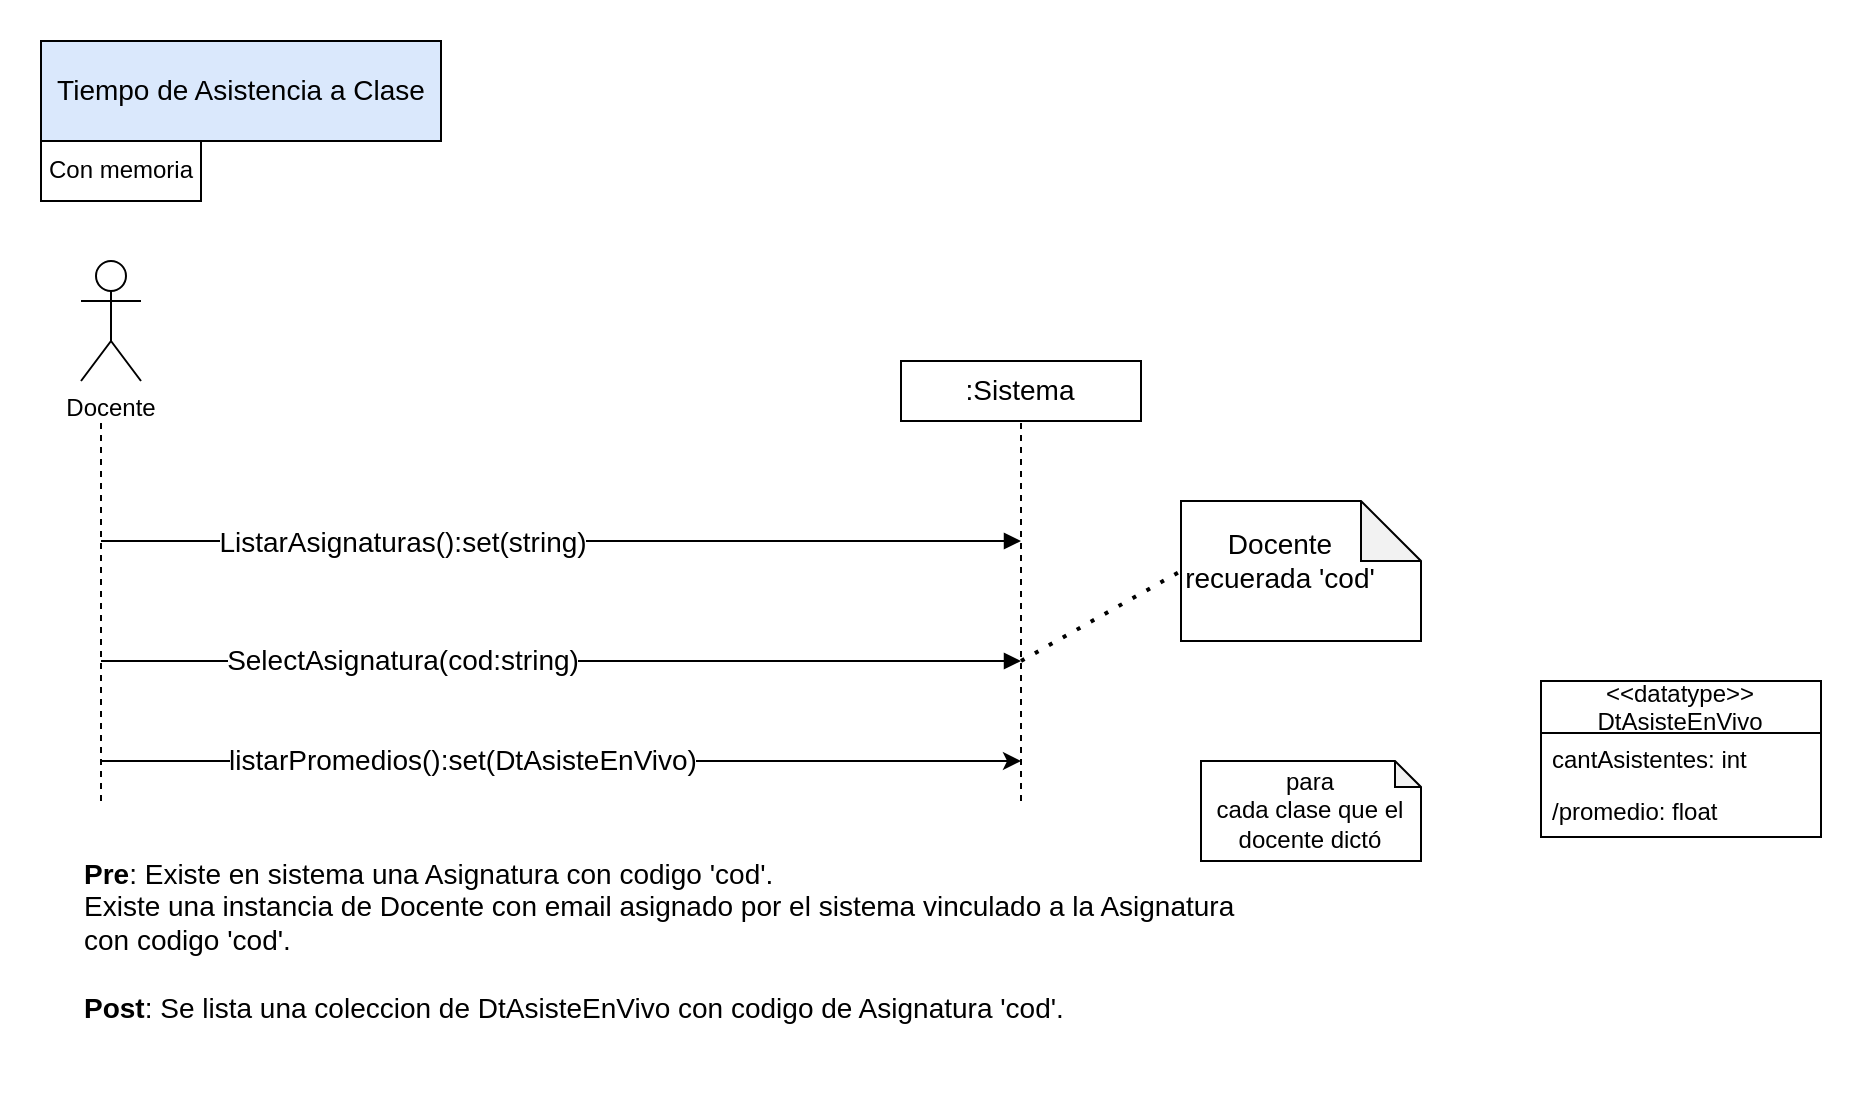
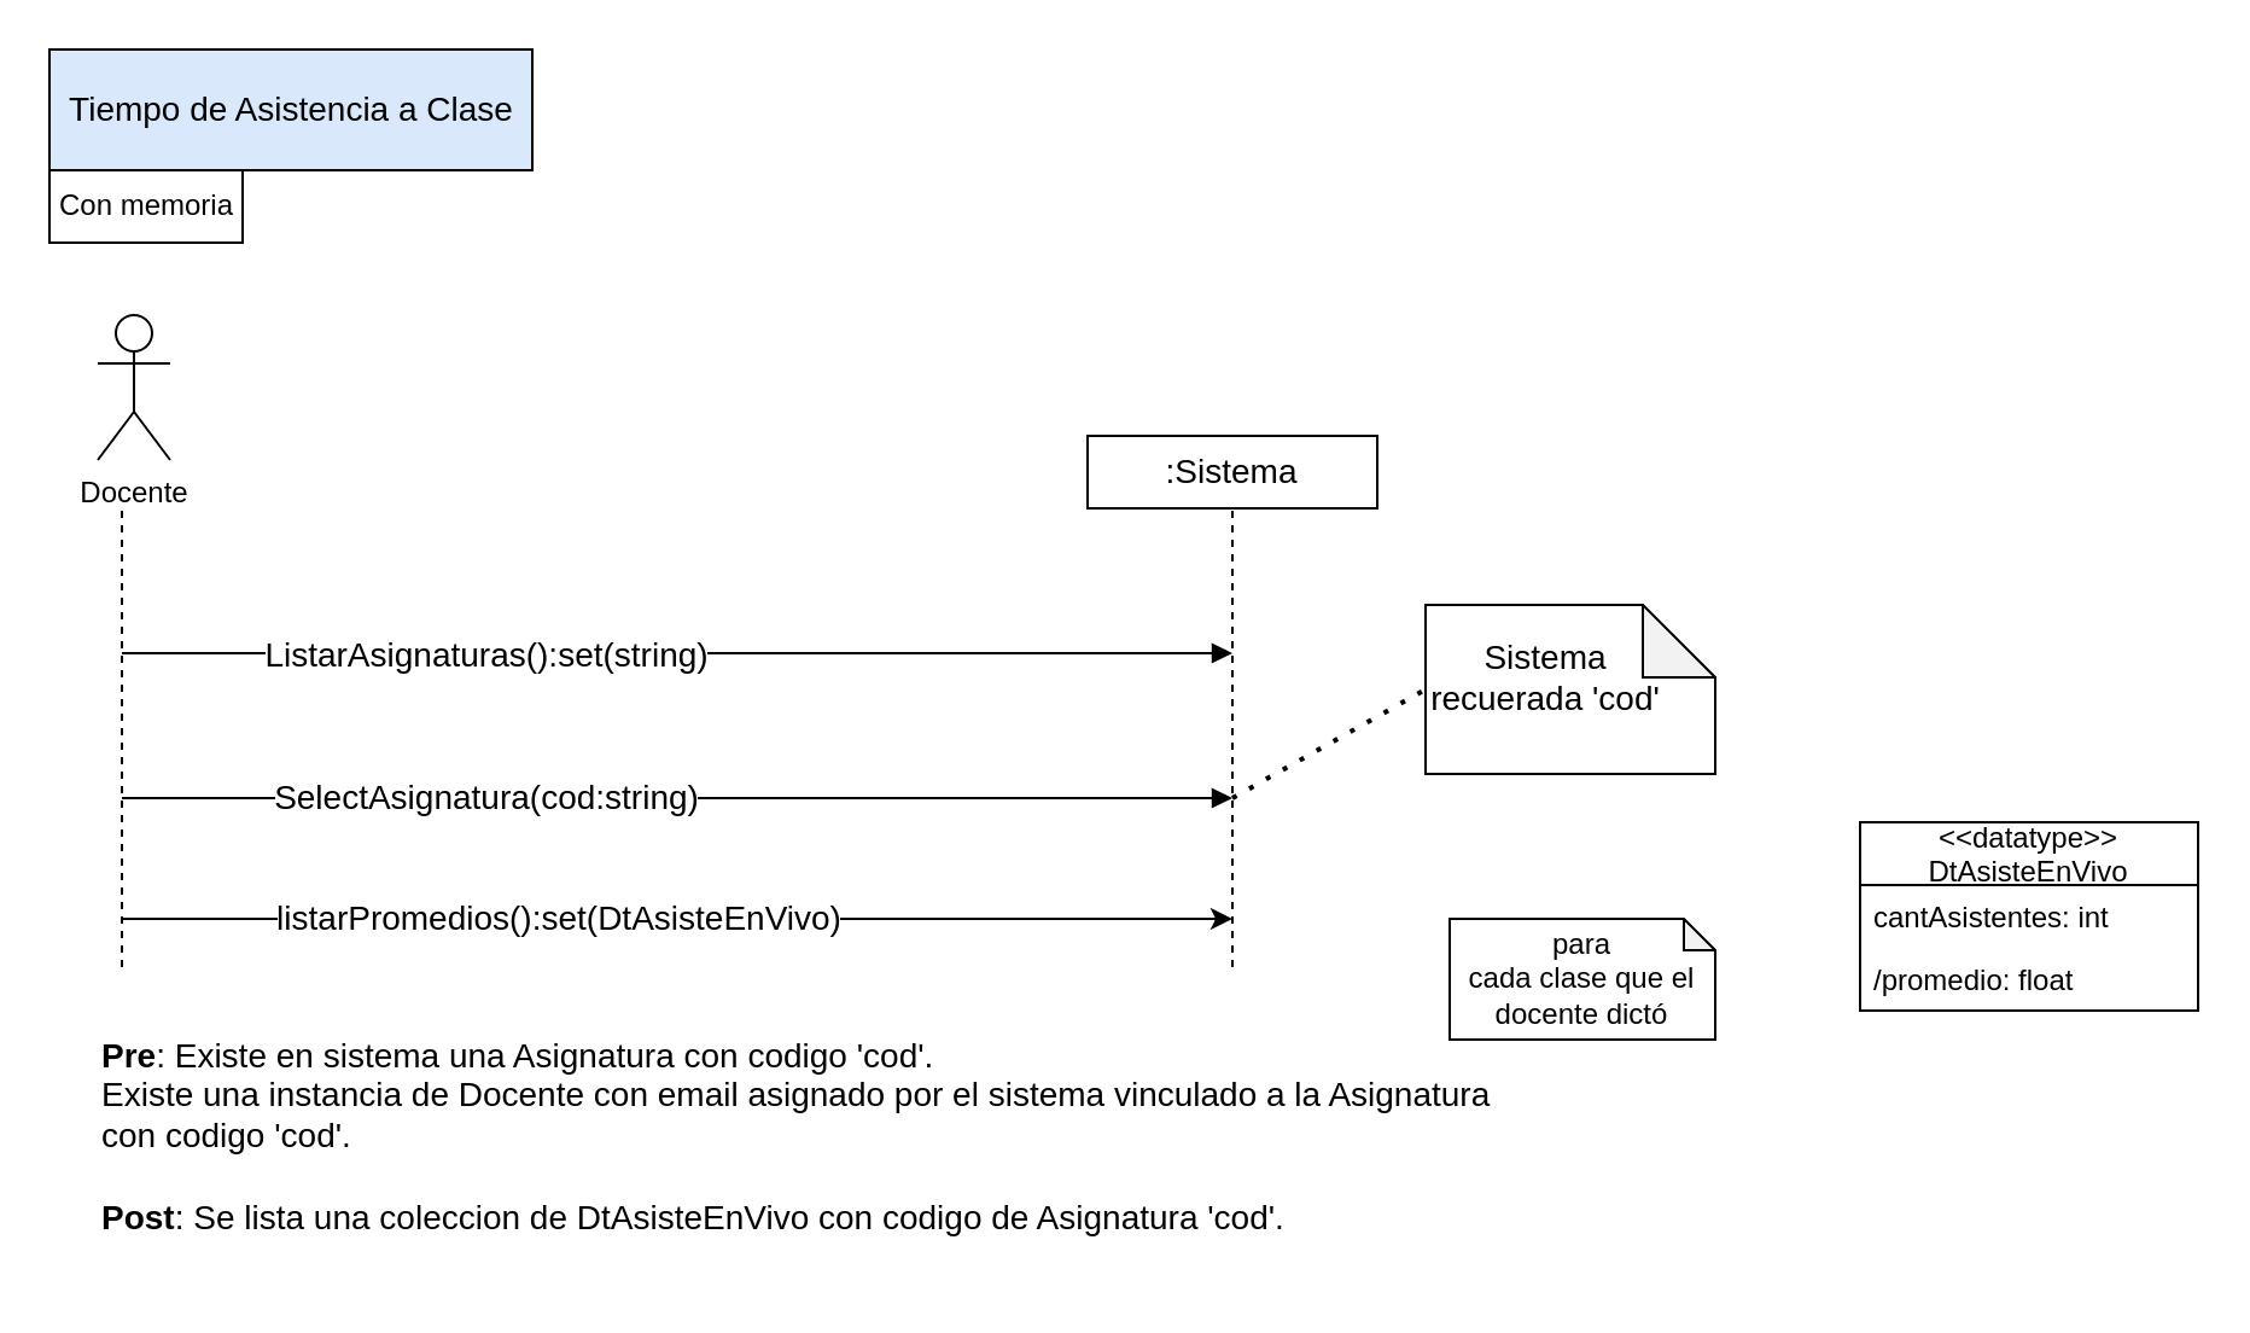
  <mxCell id="0" />
  <mxCell id="1" parent="0" />
  <mxCell id="2" value="Docente" style="shape=umlActor;verticalLabelPosition=bottom;verticalAlign=top;html=1;" parent="1" vertex="1"><mxGeometry x="40" y="130" width="30" height="60" as="geometry" /></mxCell>
  <mxCell id="3" value="" style="html=1;verticalAlign=bottom;endArrow=block;" parent="1" edge="1"><mxGeometry width="80" relative="1" as="geometry"><mxPoint x="50" y="270" as="sourcePoint" /><mxPoint x="510" y="270" as="targetPoint" /></mxGeometry></mxCell>
  <mxCell id="4" value="ListarAsignaturas():set(string)" style="edgeLabel;html=1;align=center;verticalAlign=middle;resizable=0;points=[];fontSize=14;" parent="3" vertex="1" connectable="0"><mxGeometry x="0.168" y="1" relative="1" as="geometry"><mxPoint x="-119" y="1" as="offset" /></mxGeometry></mxCell>
  <mxCell id="5" value="" style="html=1;verticalAlign=bottom;endArrow=block;" parent="1" edge="1"><mxGeometry width="80" relative="1" as="geometry"><mxPoint x="50" y="330" as="sourcePoint" /><mxPoint x="510" y="330" as="targetPoint" /></mxGeometry></mxCell>
  <mxCell id="6" value="SelectAsignatura(cod:string)" style="edgeLabel;html=1;align=center;verticalAlign=middle;resizable=0;points=[];fontSize=14;" parent="5" vertex="1" connectable="0"><mxGeometry x="0.168" y="1" relative="1" as="geometry"><mxPoint x="-119" as="offset" /></mxGeometry></mxCell>
  <mxCell id="7" value="" style="endArrow=none;dashed=1;html=1;fontSize=14;" parent="1" edge="1"><mxGeometry width="50" height="50" relative="1" as="geometry"><mxPoint x="50" y="400" as="sourcePoint" /><mxPoint x="50" y="210" as="targetPoint" /></mxGeometry></mxCell>
  <mxCell id="8" value="" style="rounded=0;whiteSpace=wrap;html=1;fontSize=14;" parent="1" vertex="1"><mxGeometry x="450" y="180" width="120" height="30" as="geometry" /></mxCell>
  <mxCell id="9" value=":Sistema" style="text;html=1;strokeColor=none;fillColor=none;align=center;verticalAlign=middle;whiteSpace=wrap;rounded=0;fontSize=14;" parent="1" vertex="1"><mxGeometry x="490" y="185" width="40" height="20" as="geometry" /></mxCell>
  <mxCell id="10" value="" style="endArrow=none;dashed=1;html=1;fontSize=14;" parent="1" edge="1"><mxGeometry width="50" height="50" relative="1" as="geometry"><mxPoint x="510" y="400" as="sourcePoint" /><mxPoint x="510" y="210" as="targetPoint" /></mxGeometry></mxCell>
  <mxCell id="11" value="" style="shape=note;whiteSpace=wrap;html=1;backgroundOutline=1;darkOpacity=0.05;fontSize=14;" parent="1" vertex="1"><mxGeometry x="590" y="250" width="120" height="70" as="geometry" /></mxCell>
- <mxCell id="12" value="Docente recuerada 'cod'" style="text;html=1;strokeColor=none;fillColor=none;align=center;verticalAlign=middle;whiteSpace=wrap;rounded=0;fontSize=14;" parent="1" vertex="1"><mxGeometry x="590" y="270" width="100" height="20" as="geometry" /></mxCell>
+ <mxCell id="12" value="Sistema recuerada 'cod'" style="text;html=1;strokeColor=none;fillColor=none;align=center;verticalAlign=middle;whiteSpace=wrap;rounded=0;fontSize=14;" parent="1" vertex="1"><mxGeometry x="590" y="270" width="100" height="20" as="geometry" /></mxCell>
  <mxCell id="13" value="" style="endArrow=none;dashed=1;html=1;dashPattern=1 3;strokeWidth=2;fontSize=14;entryX=0;entryY=0.5;entryDx=0;entryDy=0;entryPerimeter=0;" parent="1" target="11" edge="1"><mxGeometry width="50" height="50" relative="1" as="geometry"><mxPoint x="510" y="330" as="sourcePoint" /><mxPoint x="560" y="280" as="targetPoint" /></mxGeometry></mxCell>
  <mxCell id="14" value="&lt;b&gt;Pre&lt;/b&gt;&lt;span&gt;: Existe en sistema una Asignatura con codigo 'cod'.&lt;/span&gt;&lt;br&gt;&lt;span&gt;Existe una instancia de Docente con email asignado por el sistema vinculado a la Asignatura con codigo 'cod'.&lt;/span&gt;&lt;br&gt;&lt;br&gt;&lt;b&gt;Post&lt;/b&gt;: Se lista una coleccion de DtAsisteEnVivo con codigo de Asignatura 'cod'." style="text;html=1;strokeColor=none;fillColor=none;align=left;verticalAlign=middle;whiteSpace=wrap;rounded=0;fontSize=14;" parent="1" vertex="1"><mxGeometry x="40" y="410" width="600" height="120" as="geometry" /></mxCell>
  <mxCell id="15" value="&lt;&lt;datatype&gt;&gt;&#10;DtAsisteEnVivo" style="swimlane;fontStyle=0;childLayout=stackLayout;horizontal=1;startSize=26;fillColor=none;horizontalStack=0;resizeParent=1;resizeParentMax=0;resizeLast=0;collapsible=1;marginBottom=0;" parent="1" vertex="1"><mxGeometry x="770" y="340" width="140" height="78" as="geometry" /></mxCell>
  <mxCell id="16" value="cantAsistentes: int" style="text;strokeColor=none;fillColor=none;align=left;verticalAlign=top;spacingLeft=4;spacingRight=4;overflow=hidden;rotatable=0;points=[[0,0.5],[1,0.5]];portConstraint=eastwest;" parent="15" vertex="1"><mxGeometry y="26" width="140" height="26" as="geometry" /></mxCell>
  <mxCell id="17" value="/promedio: float" style="text;strokeColor=none;fillColor=none;align=left;verticalAlign=top;spacingLeft=4;spacingRight=4;overflow=hidden;rotatable=0;points=[[0,0.5],[1,0.5]];portConstraint=eastwest;" parent="15" vertex="1"><mxGeometry y="52" width="140" height="26" as="geometry" /></mxCell>
  <mxCell id="18" value="&lt;span style=&quot;font-size: 14px ; text-align: left&quot;&gt;Tiempo de Asistencia a Clase&lt;/span&gt;" style="html=1;fillColor=#dae8fc;" parent="1" vertex="1"><mxGeometry x="20" y="20" width="200" height="50" as="geometry" /></mxCell>
  <mxCell id="19" value="Con memoria" style="html=1;" parent="1" vertex="1"><mxGeometry x="20" y="70" width="80" height="30" as="geometry" /></mxCell>
  <mxCell id="20" value="" style="endArrow=classic;html=1;" edge="1" parent="1"><mxGeometry width="50" height="50" relative="1" as="geometry"><mxPoint x="50" y="380" as="sourcePoint" /><mxPoint x="510" y="380" as="targetPoint" /></mxGeometry></mxCell>
  <mxCell id="21" value="&lt;font style=&quot;font-size: 14px&quot;&gt;listarPromedios():set(DtAsisteEnVivo)&lt;/font&gt;" style="edgeLabel;html=1;align=center;verticalAlign=middle;resizable=0;points=[];" vertex="1" connectable="0" parent="20"><mxGeometry x="-0.109" relative="1" as="geometry"><mxPoint x="-25" y="-1" as="offset" /></mxGeometry></mxCell>
  <mxCell id="22" value="para&lt;br/&gt;cada clase que el docente dictó" style="shape=note;whiteSpace=wrap;html=1;backgroundOutline=1;darkOpacity=0.05;align=center;size=13;" vertex="1" parent="1"><mxGeometry x="600" y="380" width="110" height="50" as="geometry" /></mxCell>
